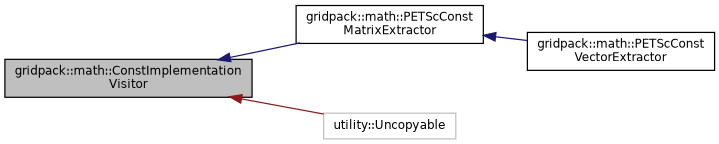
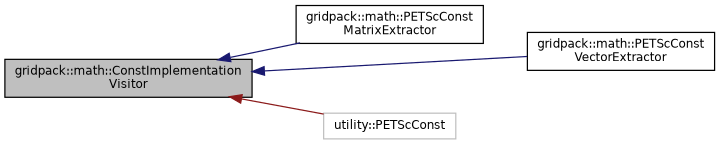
  digraph {
    fontname="DejaVu Sans"
    rankdir=LR
    node [color=black fillcolor=white fontname="DejaVu Sans" fontsize=10 shape=record style=filled]
    edge [color=midnightblue dir=back fontname="DejaVu Sans" fontsize=10 labelfontname=Helvetica labelfontsize=10 style=solid]
    n1 [fillcolor=grey75 fontcolor=black height=0.2 label="gridpack::math::ConstImplementation\lVisitor" width=0.4]
    n2 [height=0.2 label="gridpack::math::PETScConst\lMatrixExtractor" width=0.4]
    n3 [height=0.2 label="gridpack::math::PETScConst\lVectorExtractor" width=0.4]
-   n4 [color=grey75 height=0.2 label="utility::Uncopyable" width=0.4]
+   n4 [color=grey75 height=0.2 label="utility::PETScConst" width=0.4]
    n1 -> n2
-   n2 -> n3
+   n1 -> n3
    n1 -> n4 [color=firebrick4]
  }
